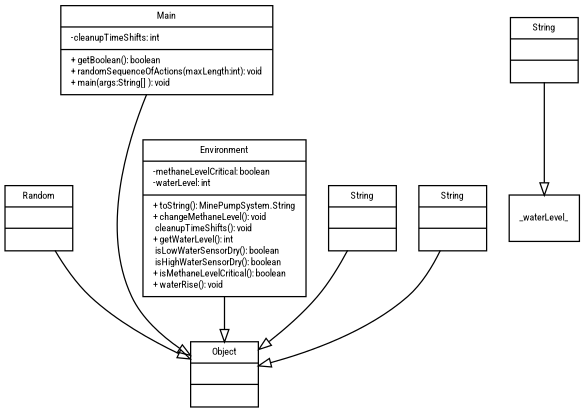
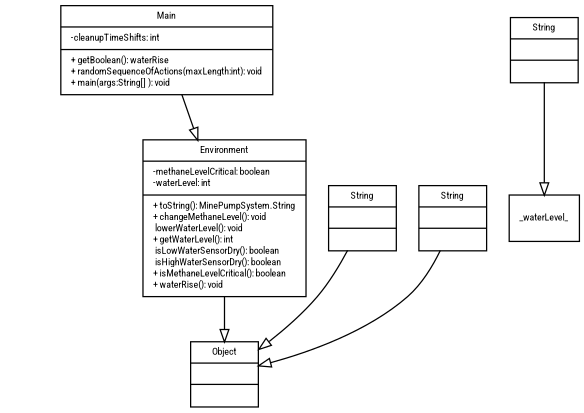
  digraph {
    fontname="Roboto Condensed"
    fontsize=8
    node [fontname="Roboto Condensed" fontsize=8 shape=record]
    edge [arrowhead=empty arrowtail=none fontname="Roboto Condensed" fontsize=8 style=solid]
-   n1 [label="{Random||}"]
    n2 [label="{Object||}"]
-   n3 [label="{Environment|-methaneLevelCritical: boolean\l-waterLevel: int\l|+ toString(): MinePumpSystem.String\l+ changeMethaneLevel(): void\l cleanupTimeShifts(): void\l+ getWaterLevel(): int\l isLowWaterSensorDry(): boolean\l isHighWaterSensorDry(): boolean\l+ isMethaneLevelCritical(): boolean\l+ waterRise(): void\l}"]
+   n3 [label="{Environment|-methaneLevelCritical: boolean\l-waterLevel: int\l|+ toString(): MinePumpSystem.String\l+ changeMethaneLevel(): void\l lowerWaterLevel(): void\l+ getWaterLevel(): int\l isLowWaterSensorDry(): boolean\l isHighWaterSensorDry(): boolean\l+ isMethaneLevelCritical(): boolean\l+ waterRise(): void\l}"]
    n4 [label="{String||}"]
    n5 [label=_waterLevel_]
    n6 [label="{String||}"]
    n7 [label="{String||}"]
-   n8 [label="{Main|-cleanupTimeShifts: int\l|+ getBoolean(): boolean\l+ randomSequenceOfActions(maxLength:int): void\l+ main(args:String[] ): void\l}"]
-   n1 -> n2
+   n8 [label="{Main|-cleanupTimeShifts: int\l|+ getBoolean(): waterRise\l+ randomSequenceOfActions(maxLength:int): void\l+ main(args:String[] ): void\l}"]
    n3 -> n2
    n4 -> n5
    n6 -> n2
    n7 -> n2
-   n8 -> n2
+   n8 -> n3
  }
